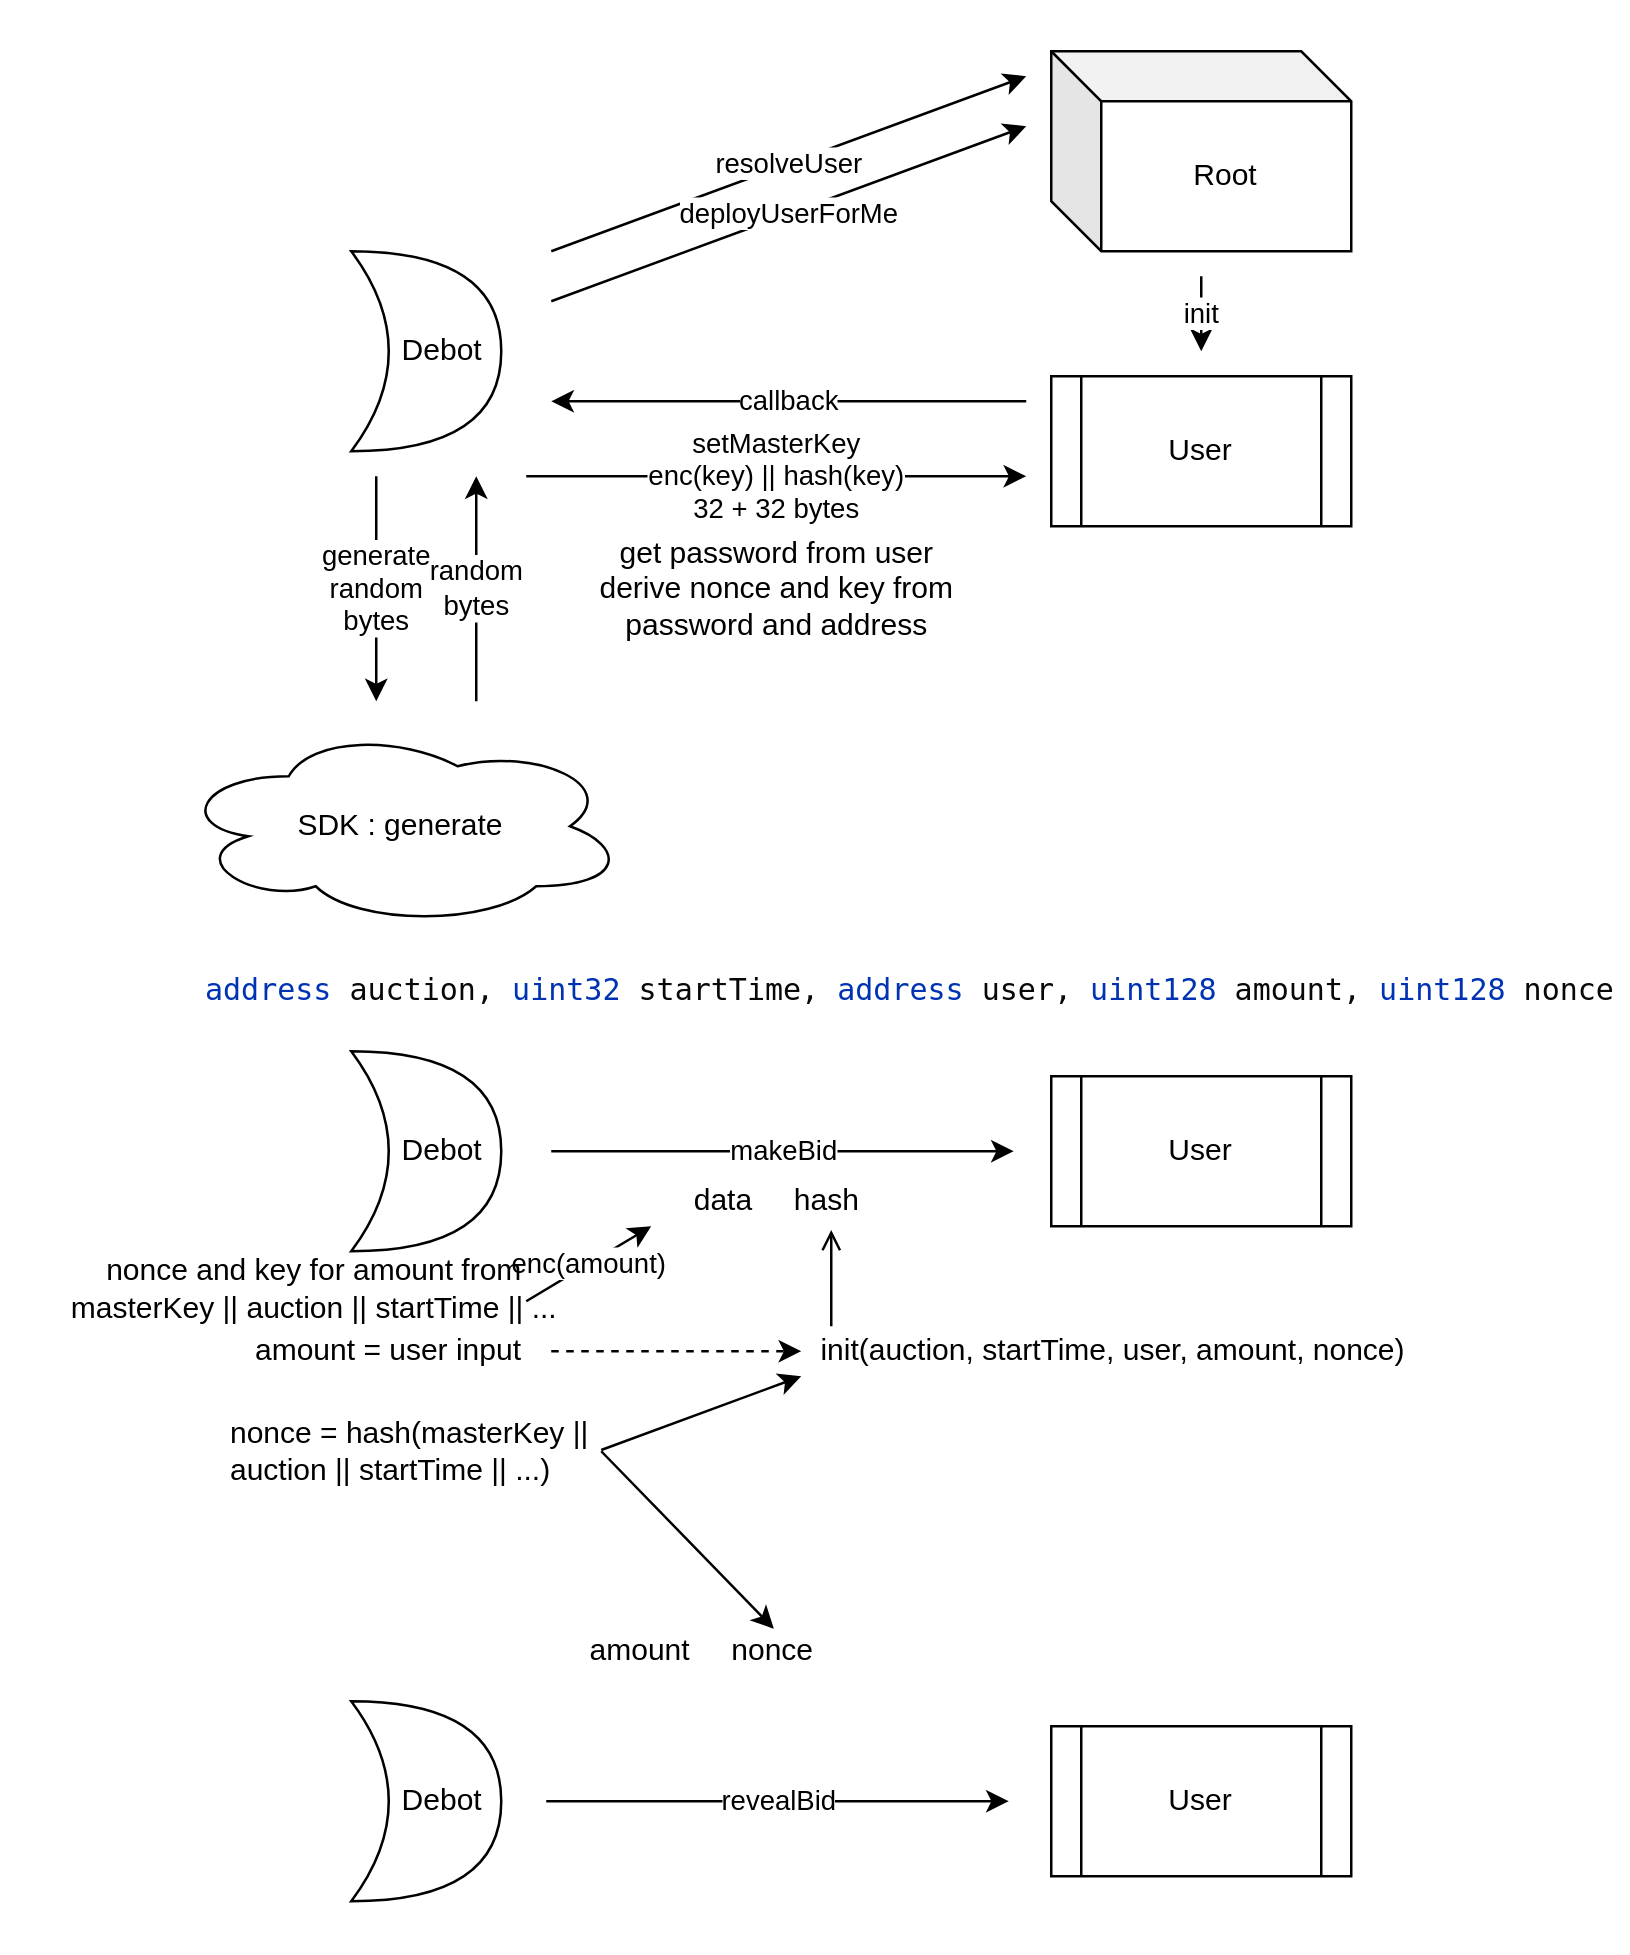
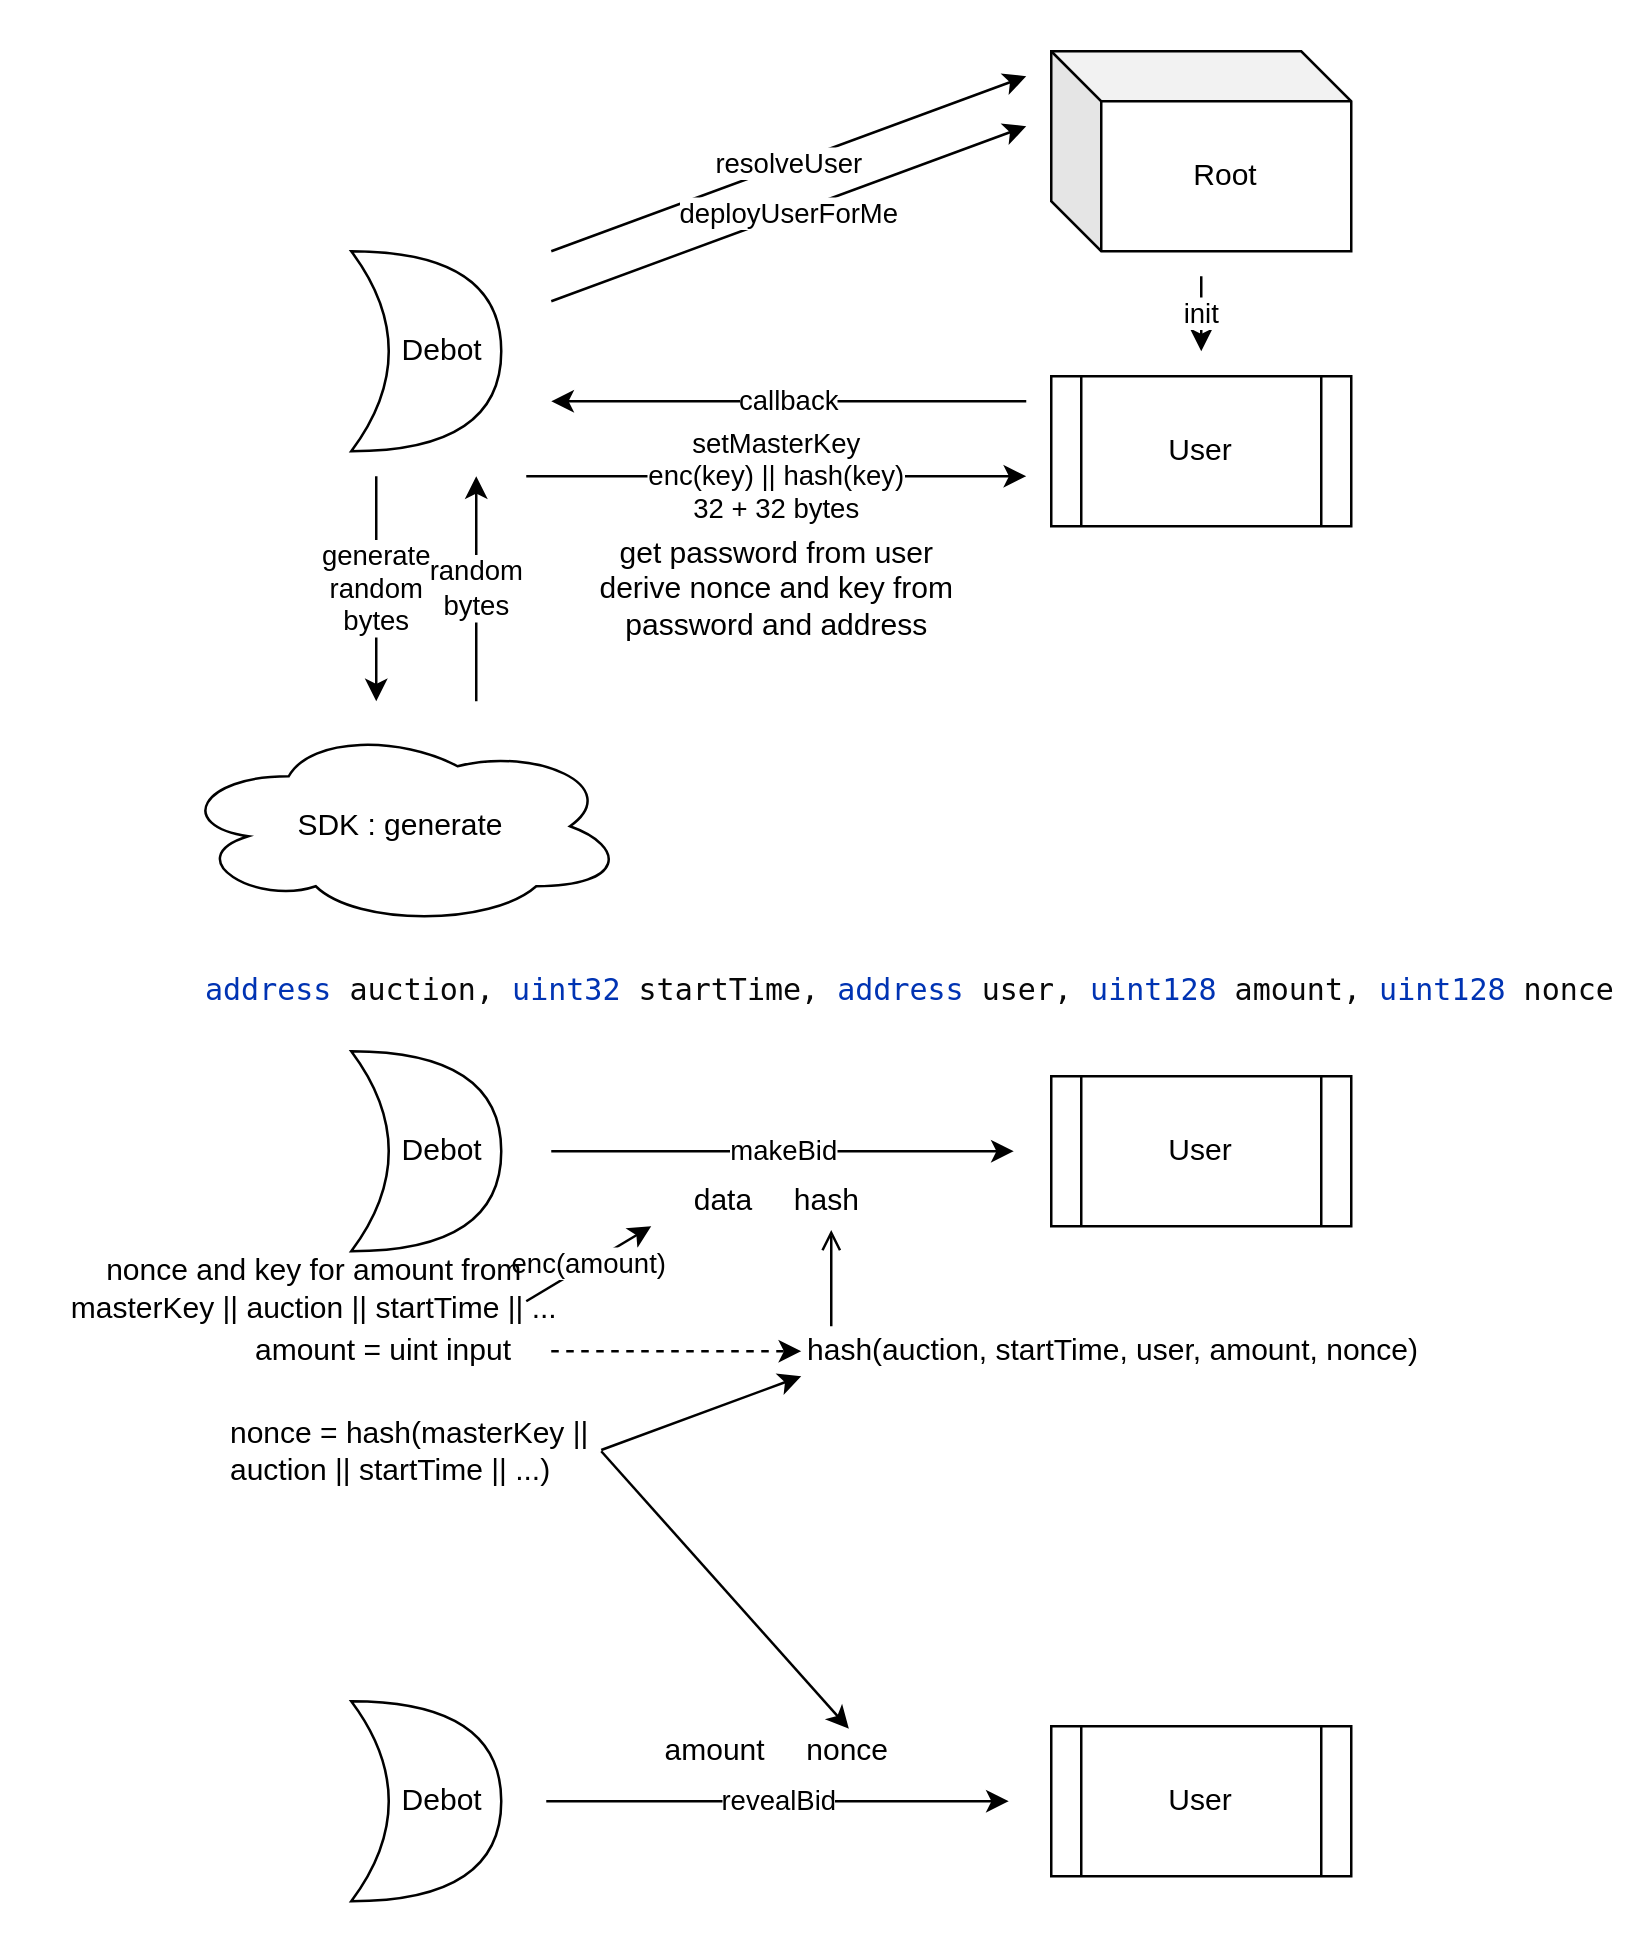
  <mxCell id="0" />
  <mxCell id="1" parent="0" />
  <mxCell id="2" value="&amp;nbsp; &amp;nbsp; Debot" style="shape=xor;whiteSpace=wrap;html=1;" vertex="1" parent="1"><mxGeometry x="140" y="100" width="60" height="80" as="geometry" /></mxCell>
  <mxCell id="3" value="Root" style="shape=cube;whiteSpace=wrap;html=1;boundedLbl=1;backgroundOutline=1;darkOpacity=0.05;darkOpacity2=0.1;" vertex="1" parent="1"><mxGeometry x="420" y="20" width="120" height="80" as="geometry" /></mxCell>
  <mxCell id="4" value="resolveUser&lt;br&gt;" style="endArrow=classic;html=1;" edge="1" parent="1"><mxGeometry width="50" height="50" relative="1" as="geometry"><mxPoint x="220" y="100" as="sourcePoint" /><mxPoint x="410" y="30" as="targetPoint" /></mxGeometry></mxCell>
  <mxCell id="5" value="deployUserForMe" style="endArrow=classic;html=1;" edge="1" parent="1"><mxGeometry width="50" height="50" relative="1" as="geometry"><mxPoint x="220" y="120" as="sourcePoint" /><mxPoint x="410" y="50" as="targetPoint" /></mxGeometry></mxCell>
  <mxCell id="6" value="User" style="shape=process;whiteSpace=wrap;html=1;backgroundOutline=1;" vertex="1" parent="1"><mxGeometry x="420" y="150" width="120" height="60" as="geometry" /></mxCell>
  <mxCell id="7" value="init" style="endArrow=classic;html=1;" edge="1" parent="1"><mxGeometry width="50" height="50" relative="1" as="geometry"><mxPoint x="480" y="110" as="sourcePoint" /><mxPoint x="480" y="140" as="targetPoint" /></mxGeometry></mxCell>
  <mxCell id="8" value="SDK :&amp;nbsp;generate" style="ellipse;shape=cloud;whiteSpace=wrap;html=1;" vertex="1" parent="1"><mxGeometry x="70" y="290" width="180" height="80" as="geometry" /></mxCell>
  <mxCell id="9" value="callback" style="endArrow=classic;html=1;" edge="1" parent="1"><mxGeometry width="50" height="50" relative="1" as="geometry"><mxPoint x="410" y="160" as="sourcePoint" /><mxPoint x="220" y="160" as="targetPoint" /></mxGeometry></mxCell>
  <mxCell id="10" value="generate&lt;br&gt;random&lt;br&gt;bytes" style="endArrow=classic;html=1;" edge="1" parent="1"><mxGeometry width="50" height="50" relative="1" as="geometry"><mxPoint x="150" y="190" as="sourcePoint" /><mxPoint x="150" y="280" as="targetPoint" /></mxGeometry></mxCell>
  <mxCell id="11" value="random&lt;br&gt;bytes" style="endArrow=classic;html=1;" edge="1" parent="1"><mxGeometry width="50" height="50" relative="1" as="geometry"><mxPoint x="190" y="280" as="sourcePoint" /><mxPoint x="190" y="190" as="targetPoint" /></mxGeometry></mxCell>
  <mxCell id="12" value="setMasterKey&lt;br&gt;enc(key) || hash(key)&lt;br&gt;32 + 32 bytes" style="endArrow=classic;html=1;" edge="1" parent="1"><mxGeometry width="50" height="50" relative="1" as="geometry"><mxPoint x="210" y="190" as="sourcePoint" /><mxPoint x="410" y="190" as="targetPoint" /></mxGeometry></mxCell>
  <mxCell id="13" value="&amp;nbsp; &amp;nbsp; Debot" style="shape=xor;whiteSpace=wrap;html=1;" vertex="1" parent="1"><mxGeometry x="140" y="420" width="60" height="80" as="geometry" /></mxCell>
  <mxCell id="14" value="User" style="shape=process;whiteSpace=wrap;html=1;backgroundOutline=1;" vertex="1" parent="1"><mxGeometry x="420" y="430" width="120" height="60" as="geometry" /></mxCell>
  <mxCell id="15" value="get password from user&lt;br&gt;derive nonce and key from&lt;br&gt;password and address" style="text;html=1;align=center;verticalAlign=middle;resizable=0;points=[];autosize=1;strokeColor=none;" vertex="1" parent="1"><mxGeometry x="230" y="210" width="160" height="50" as="geometry" /></mxCell>
  <mxCell id="16" value="makeBid" style="endArrow=classic;html=1;" edge="1" parent="1"><mxGeometry width="50" height="50" relative="1" as="geometry"><mxPoint x="220" y="460" as="sourcePoint" /><mxPoint x="405" y="460" as="targetPoint" /></mxGeometry></mxCell>
  <mxCell id="17" value="revealBid" style="endArrow=classic;html=1;" edge="1" parent="1"><mxGeometry width="50" height="50" relative="1" as="geometry"><mxPoint x="218" y="720" as="sourcePoint" /><mxPoint x="403" y="720" as="targetPoint" /></mxGeometry></mxCell>
  <mxCell id="18" value="data&amp;nbsp; &amp;nbsp; &amp;nbsp;hash" style="text;html=1;align=center;verticalAlign=middle;resizable=0;points=[];autosize=1;strokeColor=none;" vertex="1" parent="1"><mxGeometry x="270" y="470" width="80" height="20" as="geometry" /></mxCell>
- <mxCell id="19" value="amount&amp;nbsp; &amp;nbsp; &amp;nbsp;nonce" style="text;html=1;align=center;verticalAlign=middle;resizable=0;points=[];autosize=1;strokeColor=none;" vertex="1" parent="1"><mxGeometry x="225" y="650" width="110" height="20" as="geometry" /></mxCell>
+ <mxCell id="19" value="amount&amp;nbsp; &amp;nbsp; &amp;nbsp;nonce" style="text;html=1;align=center;verticalAlign=middle;resizable=0;points=[];autosize=1;strokeColor=none;" vertex="1" parent="1"><mxGeometry x="255" y="690" width="110" height="20" as="geometry" /></mxCell>
  <mxCell id="20" value="&amp;nbsp; &amp;nbsp; Debot" style="shape=xor;whiteSpace=wrap;html=1;" vertex="1" parent="1"><mxGeometry x="140" y="680" width="60" height="80" as="geometry" /></mxCell>
  <mxCell id="21" value="User" style="shape=process;whiteSpace=wrap;html=1;backgroundOutline=1;" vertex="1" parent="1"><mxGeometry x="420" y="690" width="120" height="60" as="geometry" /></mxCell>
- <mxCell id="22" value="amount = user input" style="text;html=1;strokeColor=none;fillColor=none;align=left;verticalAlign=middle;whiteSpace=wrap;rounded=0;" vertex="1" parent="1"><mxGeometry x="100" y="530" width="120" height="20" as="geometry" /></mxCell>
+ <mxCell id="22" value="amount = uint input" style="text;html=1;strokeColor=none;fillColor=none;align=left;verticalAlign=middle;whiteSpace=wrap;rounded=0;" vertex="1" parent="1"><mxGeometry x="100" y="530" width="120" height="20" as="geometry" /></mxCell>
  <mxCell id="23" value="&lt;pre style=&quot;background-color: #ffffff ; color: #080808 ; font-family: &amp;quot;jetbrains mono&amp;quot; , monospace ; font-size: 9 0pt&quot;&gt;&lt;span style=&quot;color: #0033b3&quot;&gt;address &lt;/span&gt;auction, &lt;span style=&quot;color: #0033b3&quot;&gt;uint32 &lt;/span&gt;startTime, &lt;span style=&quot;color: #0033b3&quot;&gt;address &lt;/span&gt;user, &lt;span style=&quot;color: #0033b3&quot;&gt;uint128 &lt;/span&gt;amount, &lt;span style=&quot;color: #0033b3&quot;&gt;uint128 &lt;/span&gt;nonce&lt;/pre&gt;" style="text;whiteSpace=wrap;html=1;" vertex="1" parent="1"><mxGeometry x="80" y="370" width="550" height="50" as="geometry" /></mxCell>
  <mxCell id="24" value="nonce = hash(masterKey || auction || startTime || ...)" style="text;html=1;strokeColor=none;fillColor=none;align=left;verticalAlign=middle;whiteSpace=wrap;rounded=0;" vertex="1" parent="1"><mxGeometry x="90" y="570" width="150" height="20" as="geometry" /></mxCell>
  <mxCell id="25" value="enc(amount)" style="endArrow=classic;html=1;" edge="1" parent="1"><mxGeometry width="50" height="50" relative="1" as="geometry"><mxPoint x="210" y="520" as="sourcePoint" /><mxPoint x="260" y="490" as="targetPoint" /></mxGeometry></mxCell>
- <mxCell id="26" value="init(auction, startTime, user, amount, nonce)" style="text;html=1;strokeColor=none;fillColor=none;align=center;verticalAlign=middle;whiteSpace=wrap;rounded=0;" vertex="1" parent="1"><mxGeometry x="320" y="530" width="250" height="20" as="geometry" /></mxCell>
+ <mxCell id="26" value="hash(auction, startTime, user, amount, nonce)" style="text;html=1;strokeColor=none;fillColor=none;align=center;verticalAlign=middle;whiteSpace=wrap;rounded=0;" vertex="1" parent="1"><mxGeometry x="320" y="530" width="250" height="20" as="geometry" /></mxCell>
  <mxCell id="27" value="" style="endArrow=classic;html=1;exitX=1;exitY=0.5;exitDx=0;exitDy=0;entryX=0;entryY=0.5;entryDx=0;entryDy=0;dashed=1;" edge="1" parent="1" source="22" target="26"><mxGeometry width="50" height="50" relative="1" as="geometry"><mxPoint x="340" y="620" as="sourcePoint" /><mxPoint x="390" y="570" as="targetPoint" /></mxGeometry></mxCell>
  <mxCell id="28" value="" style="endArrow=classic;html=1;exitX=1;exitY=0.5;exitDx=0;exitDy=0;entryX=0;entryY=1;entryDx=0;entryDy=0;" edge="1" parent="1" target="26"><mxGeometry width="50" height="50" relative="1" as="geometry"><mxPoint x="240" y="579.5" as="sourcePoint" /><mxPoint x="290" y="579.5" as="targetPoint" /></mxGeometry></mxCell>
  <mxCell id="29" value="" style="endArrow=open;html=1;exitX=0.048;exitY=0;exitDx=0;exitDy=0;entryX=0.775;entryY=1.075;entryDx=0;entryDy=0;entryPerimeter=0;exitPerimeter=0;" edge="1" parent="1" source="26" target="18"><mxGeometry width="50" height="50" relative="1" as="geometry"><mxPoint x="240" y="560" as="sourcePoint" /><mxPoint x="290" y="560" as="targetPoint" /></mxGeometry></mxCell>
  <mxCell id="30" value="" style="endArrow=classic;html=1;entryX=0.764;entryY=0.05;entryDx=0;entryDy=0;entryPerimeter=0;" edge="1" parent="1" target="19"><mxGeometry width="50" height="50" relative="1" as="geometry"><mxPoint x="240" y="580" as="sourcePoint" /><mxPoint x="280" y="560" as="targetPoint" /></mxGeometry></mxCell>
  <mxCell id="31" value="nonce and key for amount from&lt;br&gt;masterKey || auction || startTime || ..." style="text;html=1;align=center;verticalAlign=middle;resizable=0;points=[];autosize=1;strokeColor=none;" vertex="1" parent="1"><mxGeometry y="500" width="210" height="30" as="geometry" x="20" /></mxCell>
